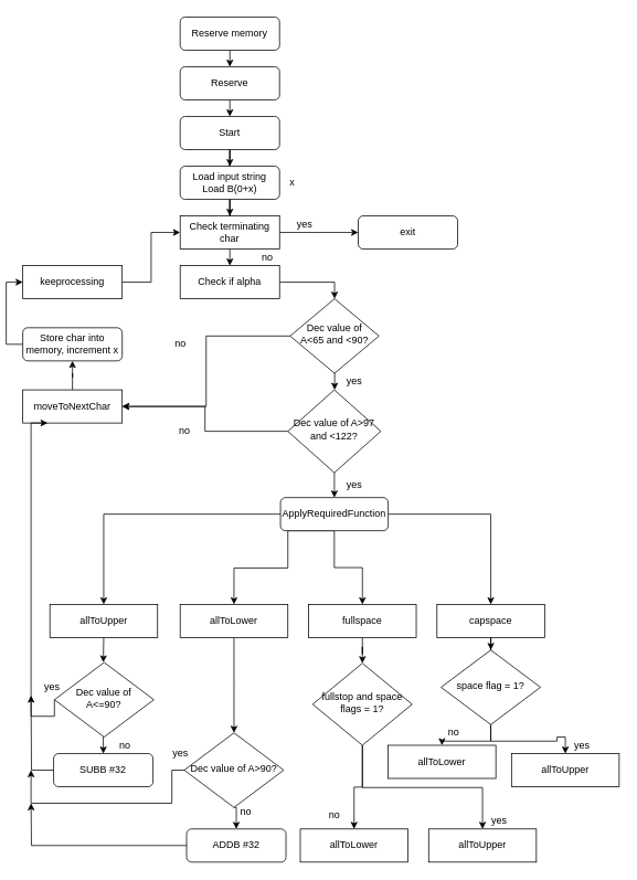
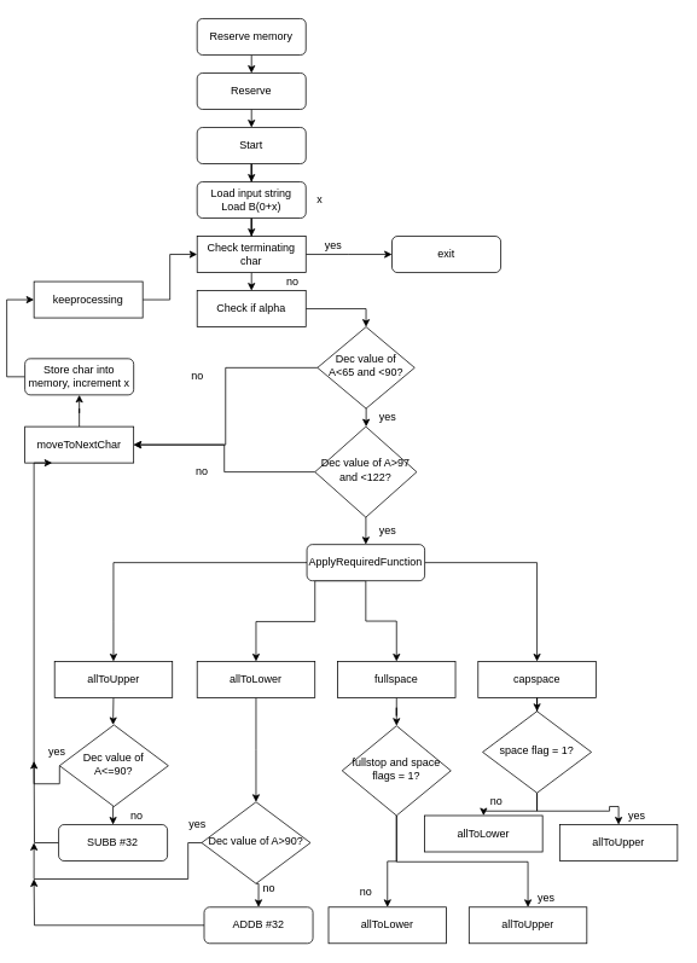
  <mxCell id="0" />
  <mxCell id="1" parent="0" />
  <mxCell id="2" style="edgeStyle=orthogonalEdgeStyle;rounded=0;orthogonalLoop=1;jettySize=auto;html=1;exitX=0.5;exitY=1;exitDx=0;exitDy=0;entryX=0.5;entryY=0;entryDx=0;entryDy=0;" parent="1" source="3" target="7" edge="1"><mxGeometry relative="1" as="geometry" /></mxCell>
  <mxCell id="3" value="Reserve" style="rounded=1;whiteSpace=wrap;html=1;fontSize=12;glass=0;strokeWidth=1;shadow=0;" parent="1" vertex="1"><mxGeometry x="210" y="80" width="120" height="40" as="geometry" /></mxCell>
  <mxCell id="4" style="edgeStyle=orthogonalEdgeStyle;rounded=0;orthogonalLoop=1;jettySize=auto;html=1;exitX=0.5;exitY=1;exitDx=0;exitDy=0;entryX=0.5;entryY=0;entryDx=0;entryDy=0;" parent="1" source="5" target="3" edge="1"><mxGeometry relative="1" as="geometry" /></mxCell>
  <mxCell id="5" value="Reserve memory" style="rounded=1;whiteSpace=wrap;html=1;fontSize=12;glass=0;strokeWidth=1;shadow=0;" parent="1" vertex="1"><mxGeometry x="210" y="20" width="120" height="40" as="geometry" /></mxCell>
  <mxCell id="6" style="edgeStyle=orthogonalEdgeStyle;rounded=0;orthogonalLoop=1;jettySize=auto;html=1;entryX=0.5;entryY=0;entryDx=0;entryDy=0;" edge="1" parent="1" source="7" target="14"><mxGeometry relative="1" as="geometry" /></mxCell>
  <mxCell id="7" value="Start" style="rounded=1;whiteSpace=wrap;html=1;fontSize=12;glass=0;strokeWidth=1;shadow=0;" parent="1" vertex="1"><mxGeometry x="210" y="140" width="120" height="40" as="geometry" /></mxCell>
  <mxCell id="8" style="edgeStyle=orthogonalEdgeStyle;rounded=0;orthogonalLoop=1;jettySize=auto;html=1;" edge="1" parent="1" source="10"><mxGeometry relative="1" as="geometry"><mxPoint x="425" y="280" as="targetPoint" /></mxGeometry></mxCell>
  <mxCell id="9" style="edgeStyle=orthogonalEdgeStyle;rounded=0;orthogonalLoop=1;jettySize=auto;html=1;entryX=0.5;entryY=0;entryDx=0;entryDy=0;" edge="1" parent="1" source="10"><mxGeometry relative="1" as="geometry"><mxPoint x="270" y="320" as="targetPoint" /></mxGeometry></mxCell>
  <mxCell id="10" value="Check terminating char" style="rounded=0;whiteSpace=wrap;html=1;fontSize=12;glass=0;strokeWidth=1;shadow=0;" parent="1" vertex="1"><mxGeometry x="210" y="260" width="120" height="40" as="geometry" /></mxCell>
  <mxCell id="11" value="x" style="text;html=1;align=center;verticalAlign=middle;resizable=0;points=[];autosize=1;" parent="1" vertex="1"><mxGeometry x="335" y="210" width="20" height="20" as="geometry" /></mxCell>
  <mxCell id="12" value="no" style="text;html=1;align=center;verticalAlign=middle;resizable=0;points=[];autosize=1;" parent="1" vertex="1"><mxGeometry x="300" y="300" width="30" height="20" as="geometry" /></mxCell>
  <mxCell id="13" style="edgeStyle=orthogonalEdgeStyle;rounded=0;orthogonalLoop=1;jettySize=auto;html=1;entryX=0.5;entryY=0;entryDx=0;entryDy=0;" edge="1" parent="1" source="14" target="10"><mxGeometry relative="1" as="geometry" /></mxCell>
  <mxCell id="14" value="Load input string Load B(0+x)" style="rounded=1;whiteSpace=wrap;html=1;fontSize=12;glass=0;strokeWidth=1;shadow=0;" parent="1" vertex="1"><mxGeometry x="210" y="200" width="120" height="40" as="geometry" /></mxCell>
  <mxCell id="15" value="yes" style="text;html=1;align=center;verticalAlign=middle;resizable=0;points=[];autosize=1;" parent="1" vertex="1"><mxGeometry x="345" y="260" width="30" height="20" as="geometry" /></mxCell>
  <mxCell id="16" style="edgeStyle=orthogonalEdgeStyle;rounded=0;orthogonalLoop=1;jettySize=auto;html=1;entryX=0;entryY=0.5;entryDx=0;entryDy=0;" edge="1" parent="1" source="17" target="10"><mxGeometry relative="1" as="geometry" /></mxCell>
- <mxCell id="17" value="keeprocessing" style="rounded=0;whiteSpace=wrap;html=1;fontSize=12;glass=0;strokeWidth=1;shadow=0;" parent="1" vertex="1"><mxGeometry x="20" y="320" width="120" height="40" as="geometry" /></mxCell>
+ <mxCell id="17" value="keeprocessing" style="rounded=0;whiteSpace=wrap;html=1;fontSize=12;glass=0;strokeWidth=1;shadow=0;" parent="1" vertex="1"><mxGeometry x="30" y="310" width="120" height="40" as="geometry" /></mxCell>
  <mxCell id="18" style="edgeStyle=orthogonalEdgeStyle;rounded=0;orthogonalLoop=1;jettySize=auto;html=1;entryX=0.5;entryY=0;entryDx=0;entryDy=0;" edge="1" parent="1" source="19" target="22"><mxGeometry relative="1" as="geometry" /></mxCell>
  <mxCell id="19" value="Check if alpha" style="rounded=0;whiteSpace=wrap;html=1;fontSize=12;glass=0;strokeWidth=1;shadow=0;" parent="1" vertex="1"><mxGeometry x="210" y="320" width="120" height="40" as="geometry" /></mxCell>
  <mxCell id="20" style="edgeStyle=orthogonalEdgeStyle;rounded=0;orthogonalLoop=1;jettySize=auto;html=1;entryX=0.5;entryY=0;entryDx=0;entryDy=0;" edge="1" parent="1" source="22" target="28"><mxGeometry relative="1" as="geometry" /></mxCell>
  <mxCell id="21" style="edgeStyle=orthogonalEdgeStyle;rounded=0;orthogonalLoop=1;jettySize=auto;html=1;entryX=1;entryY=0.5;entryDx=0;entryDy=0;" edge="1" parent="1" source="22" target="24"><mxGeometry relative="1" as="geometry" /></mxCell>
  <mxCell id="22" value="Dec value of A&amp;lt;65 and &amp;lt;90?" style="rhombus;whiteSpace=wrap;html=1;shadow=0;fontFamily=Helvetica;fontSize=12;align=center;strokeWidth=1;spacing=6;spacingTop=-4;" parent="1" vertex="1"><mxGeometry x="342.75" y="360" width="107.25" height="90" as="geometry" /></mxCell>
  <mxCell id="23" value="" style="edgeStyle=orthogonalEdgeStyle;rounded=0;orthogonalLoop=1;jettySize=auto;html=1;" parent="1" source="24" target="31" edge="1"><mxGeometry relative="1" as="geometry" /></mxCell>
  <mxCell id="24" value="moveToNextChar" style="rounded=0;whiteSpace=wrap;html=1;fontSize=12;glass=0;strokeWidth=1;shadow=0;" parent="1" vertex="1"><mxGeometry x="20" y="470" width="120" height="40" as="geometry" /></mxCell>
  <mxCell id="25" value="yes" style="text;html=1;align=center;verticalAlign=middle;resizable=0;points=[];autosize=1;" parent="1" vertex="1"><mxGeometry x="405" y="450" width="30" height="20" as="geometry" /></mxCell>
  <mxCell id="26" style="edgeStyle=orthogonalEdgeStyle;rounded=0;orthogonalLoop=1;jettySize=auto;html=1;entryX=1;entryY=0.5;entryDx=0;entryDy=0;" edge="1" parent="1" source="28" target="24"><mxGeometry relative="1" as="geometry" /></mxCell>
  <mxCell id="27" value="" style="edgeStyle=orthogonalEdgeStyle;rounded=0;orthogonalLoop=1;jettySize=auto;html=1;" edge="1" parent="1" source="28" target="36"><mxGeometry relative="1" as="geometry" /></mxCell>
  <mxCell id="28" value="Dec value of A&amp;gt;97 and &amp;lt;122?" style="rhombus;whiteSpace=wrap;html=1;shadow=0;fontFamily=Helvetica;fontSize=12;align=center;strokeWidth=1;spacing=6;spacingTop=-4;" parent="1" vertex="1"><mxGeometry x="340" y="470" width="112.25" height="100" as="geometry" /></mxCell>
  <mxCell id="29" value="yes" style="text;html=1;align=center;verticalAlign=middle;resizable=0;points=[];autosize=1;" parent="1" vertex="1"><mxGeometry x="405" y="575" width="30" height="20" as="geometry" /></mxCell>
  <mxCell id="30" style="edgeStyle=orthogonalEdgeStyle;rounded=0;orthogonalLoop=1;jettySize=auto;html=1;exitX=0;exitY=0.5;exitDx=0;exitDy=0;entryX=0;entryY=0.5;entryDx=0;entryDy=0;" parent="1" source="31" target="17" edge="1"><mxGeometry relative="1" as="geometry" /></mxCell>
  <mxCell id="31" value="Store char into memory, increment x" style="rounded=1;whiteSpace=wrap;html=1;fontSize=12;glass=0;strokeWidth=1;shadow=0;" parent="1" vertex="1"><mxGeometry x="20" y="395" width="120" height="40" as="geometry" /></mxCell>
  <mxCell id="32" style="edgeStyle=orthogonalEdgeStyle;rounded=0;orthogonalLoop=1;jettySize=auto;html=1;exitX=0.5;exitY=1;exitDx=0;exitDy=0;entryX=0.5;entryY=0;entryDx=0;entryDy=0;" parent="1" source="36" target="41" edge="1"><mxGeometry relative="1" as="geometry"><Array as="points"><mxPoint x="340" y="640" /><mxPoint x="340" y="685" /><mxPoint x="275" y="685" /></Array></mxGeometry></mxCell>
  <mxCell id="33" value="" style="edgeStyle=orthogonalEdgeStyle;rounded=0;orthogonalLoop=1;jettySize=auto;html=1;" parent="1" source="36" target="39" edge="1"><mxGeometry relative="1" as="geometry" /></mxCell>
  <mxCell id="34" style="edgeStyle=orthogonalEdgeStyle;rounded=0;orthogonalLoop=1;jettySize=auto;html=1;" edge="1" parent="1" source="36" target="43"><mxGeometry relative="1" as="geometry" /></mxCell>
  <mxCell id="35" style="edgeStyle=orthogonalEdgeStyle;rounded=0;orthogonalLoop=1;jettySize=auto;html=1;entryX=0.5;entryY=0;entryDx=0;entryDy=0;" edge="1" parent="1" source="36" target="65"><mxGeometry relative="1" as="geometry" /></mxCell>
  <mxCell id="36" value="ApplyRequiredFunction" style="whiteSpace=wrap;html=1;fontSize=12;glass=0;strokeWidth=1;shadow=0;rounded=1;" parent="1" vertex="1"><mxGeometry x="331.12" y="600" width="130" height="40" as="geometry" /></mxCell>
  <mxCell id="37" value="no" style="text;html=1;align=center;verticalAlign=middle;resizable=0;points=[];autosize=1;" parent="1" vertex="1"><mxGeometry x="200" y="510" width="30" height="20" as="geometry" /></mxCell>
  <mxCell id="38" style="edgeStyle=orthogonalEdgeStyle;rounded=0;orthogonalLoop=1;jettySize=auto;html=1;exitX=0.5;exitY=1;exitDx=0;exitDy=0;entryX=0.5;entryY=0;entryDx=0;entryDy=0;" parent="1" source="39" edge="1"><mxGeometry relative="1" as="geometry"><mxPoint x="117.23" y="799" as="targetPoint" /></mxGeometry></mxCell>
  <mxCell id="39" value="allToUpper" style="rounded=0;whiteSpace=wrap;html=1;fontSize=12;glass=0;strokeWidth=1;shadow=0;" parent="1" vertex="1"><mxGeometry x="52.73" y="729" width="130" height="40" as="geometry" /></mxCell>
  <mxCell id="40" style="edgeStyle=orthogonalEdgeStyle;rounded=0;orthogonalLoop=1;jettySize=auto;html=1;exitX=0.5;exitY=1;exitDx=0;exitDy=0;entryX=0.5;entryY=0;entryDx=0;entryDy=0;" parent="1" source="41" edge="1"><mxGeometry relative="1" as="geometry"><mxPoint x="275" y="884" as="targetPoint" /></mxGeometry></mxCell>
  <mxCell id="41" value="allToLower" style="rounded=0;whiteSpace=wrap;html=1;fontSize=12;glass=0;strokeWidth=1;shadow=0;" parent="1" vertex="1"><mxGeometry x="210" y="729" width="130" height="40" as="geometry" /></mxCell>
  <mxCell id="42" style="edgeStyle=orthogonalEdgeStyle;rounded=0;orthogonalLoop=1;jettySize=auto;html=1;entryX=0.5;entryY=0;entryDx=0;entryDy=0;" edge="1" parent="1" source="43" target="60"><mxGeometry relative="1" as="geometry" /></mxCell>
  <mxCell id="43" value="fullspace" style="rounded=0;whiteSpace=wrap;html=1;fontSize=12;glass=0;strokeWidth=1;shadow=0;" parent="1" vertex="1"><mxGeometry x="365" y="729" width="130" height="40" as="geometry" /></mxCell>
  <mxCell id="44" style="edgeStyle=orthogonalEdgeStyle;rounded=0;orthogonalLoop=1;jettySize=auto;html=1;exitX=0;exitY=0.5;exitDx=0;exitDy=0;entryX=0.25;entryY=1;entryDx=0;entryDy=0;" parent="1" source="46" target="24" edge="1"><mxGeometry relative="1" as="geometry"><Array as="points"><mxPoint x="30" y="864" /><mxPoint x="30" y="510" /></Array></mxGeometry></mxCell>
  <mxCell id="45" style="edgeStyle=orthogonalEdgeStyle;rounded=0;orthogonalLoop=1;jettySize=auto;html=1;exitX=0.5;exitY=1;exitDx=0;exitDy=0;entryX=0.5;entryY=0;entryDx=0;entryDy=0;" parent="1" source="46" target="52" edge="1"><mxGeometry relative="1" as="geometry" /></mxCell>
  <mxCell id="46" value="Dec value of A&amp;lt;=90?" style="rhombus;whiteSpace=wrap;html=1;shadow=0;fontFamily=Helvetica;fontSize=12;align=center;strokeWidth=1;spacing=6;spacingTop=-4;" parent="1" vertex="1"><mxGeometry x="58.23" y="799" width="120" height="90" as="geometry" /></mxCell>
  <mxCell id="47" style="edgeStyle=orthogonalEdgeStyle;rounded=0;orthogonalLoop=1;jettySize=auto;html=1;exitX=0.5;exitY=1;exitDx=0;exitDy=0;entryX=0.5;entryY=0;entryDx=0;entryDy=0;" parent="1" source="49" target="55" edge="1"><mxGeometry relative="1" as="geometry" /></mxCell>
  <mxCell id="48" style="edgeStyle=orthogonalEdgeStyle;rounded=0;orthogonalLoop=1;jettySize=auto;html=1;exitX=0;exitY=0.5;exitDx=0;exitDy=0;" parent="1" source="49" edge="1"><mxGeometry relative="1" as="geometry"><mxPoint x="30" y="929" as="targetPoint" /><Array as="points"><mxPoint x="200" y="929" /><mxPoint x="200" y="969" /><mxPoint x="30" y="969" /></Array></mxGeometry></mxCell>
  <mxCell id="49" value="Dec value of A&amp;gt;90?" style="rhombus;whiteSpace=wrap;html=1;shadow=0;fontFamily=Helvetica;fontSize=12;align=center;strokeWidth=1;spacing=6;spacingTop=-4;" parent="1" vertex="1"><mxGeometry x="215" y="884" width="120" height="90" as="geometry" /></mxCell>
  <mxCell id="50" value="yes" style="text;html=1;align=center;verticalAlign=middle;resizable=0;points=[];autosize=1;" parent="1" vertex="1"><mxGeometry x="40" y="819" width="30" height="20" as="geometry" /></mxCell>
  <mxCell id="51" style="edgeStyle=orthogonalEdgeStyle;rounded=0;orthogonalLoop=1;jettySize=auto;html=1;exitX=0;exitY=0.5;exitDx=0;exitDy=0;" parent="1" source="52" edge="1"><mxGeometry relative="1" as="geometry"><mxPoint x="30" y="839" as="targetPoint" /></mxGeometry></mxCell>
  <mxCell id="52" value="SUBB #32" style="rounded=1;whiteSpace=wrap;html=1;fontSize=12;glass=0;strokeWidth=1;shadow=0;" parent="1" vertex="1"><mxGeometry x="57.23" y="909" width="120" height="40" as="geometry" /></mxCell>
  <mxCell id="53" value="no" style="text;html=1;align=center;verticalAlign=middle;resizable=0;points=[];autosize=1;" parent="1" vertex="1"><mxGeometry x="127.73" y="889" width="30" height="20" as="geometry" /></mxCell>
  <mxCell id="54" style="edgeStyle=orthogonalEdgeStyle;rounded=0;orthogonalLoop=1;jettySize=auto;html=1;exitX=0;exitY=0.5;exitDx=0;exitDy=0;" parent="1" source="55" edge="1"><mxGeometry relative="1" as="geometry"><mxPoint x="30" y="969" as="targetPoint" /></mxGeometry></mxCell>
  <mxCell id="55" value="ADDB #32" style="rounded=1;whiteSpace=wrap;html=1;fontSize=12;glass=0;strokeWidth=1;shadow=0;" parent="1" vertex="1"><mxGeometry x="217.75" y="1000" width="120" height="40" as="geometry" /></mxCell>
  <mxCell id="56" value="yes" style="text;html=1;align=center;verticalAlign=middle;resizable=0;points=[];autosize=1;" parent="1" vertex="1"><mxGeometry x="195" y="899" width="30" height="20" as="geometry" /></mxCell>
  <mxCell id="57" value="no" style="text;html=1;align=center;verticalAlign=middle;resizable=0;points=[];autosize=1;" parent="1" vertex="1"><mxGeometry x="274" y="969" width="30" height="20" as="geometry" /></mxCell>
  <mxCell id="58" style="edgeStyle=orthogonalEdgeStyle;rounded=0;orthogonalLoop=1;jettySize=auto;html=1;entryX=0.5;entryY=0;entryDx=0;entryDy=0;" edge="1" parent="1" source="60" target="66"><mxGeometry relative="1" as="geometry" /></mxCell>
  <mxCell id="59" style="edgeStyle=orthogonalEdgeStyle;rounded=0;orthogonalLoop=1;jettySize=auto;html=1;" edge="1" parent="1" source="60" target="61"><mxGeometry relative="1" as="geometry"><Array as="points"><mxPoint x="430" y="950" /><mxPoint x="575" y="950" /></Array></mxGeometry></mxCell>
  <mxCell id="60" value="fullstop and space flags = 1?" style="rhombus;whiteSpace=wrap;html=1;shadow=0;fontFamily=Helvetica;fontSize=12;align=center;strokeWidth=1;spacing=6;spacingTop=-4;" parent="1" vertex="1"><mxGeometry x="370" y="800" width="120" height="99" as="geometry" /></mxCell>
  <mxCell id="61" value="allToUpper" style="rounded=0;whiteSpace=wrap;html=1;fontSize=12;glass=0;strokeWidth=1;shadow=0;" parent="1" vertex="1"><mxGeometry x="510" y="1000" width="130" height="40" as="geometry" /></mxCell>
  <mxCell id="62" value="exit" style="rounded=1;whiteSpace=wrap;html=1;fontSize=12;glass=0;strokeWidth=1;shadow=0;" vertex="1" parent="1"><mxGeometry x="425" y="260" width="120" height="40" as="geometry" /></mxCell>
  <mxCell id="63" value="no" style="text;html=1;align=center;verticalAlign=middle;resizable=0;points=[];autosize=1;" vertex="1" parent="1"><mxGeometry x="195" y="405" width="30" height="20" as="geometry" /></mxCell>
  <mxCell id="64" style="edgeStyle=orthogonalEdgeStyle;rounded=0;orthogonalLoop=1;jettySize=auto;html=1;" edge="1" parent="1" source="65" target="71"><mxGeometry relative="1" as="geometry" /></mxCell>
  <mxCell id="65" value="capspace" style="rounded=0;whiteSpace=wrap;html=1;fontSize=12;glass=0;strokeWidth=1;shadow=0;" vertex="1" parent="1"><mxGeometry x="520" y="729" width="130" height="40" as="geometry" /></mxCell>
  <mxCell id="66" value="allToLower" style="rounded=0;whiteSpace=wrap;html=1;fontSize=12;glass=0;strokeWidth=1;shadow=0;" vertex="1" parent="1"><mxGeometry x="355" y="1000" width="130" height="40" as="geometry" /></mxCell>
  <mxCell id="67" value="allToUpper" style="rounded=0;whiteSpace=wrap;html=1;fontSize=12;glass=0;strokeWidth=1;shadow=0;" vertex="1" parent="1"><mxGeometry x="610" y="909" width="130" height="40" as="geometry" /></mxCell>
  <mxCell id="68" value="allToLower" style="rounded=0;whiteSpace=wrap;html=1;fontSize=12;glass=0;strokeWidth=1;shadow=0;" vertex="1" parent="1"><mxGeometry x="461.12" y="899" width="130" height="40" as="geometry" /></mxCell>
  <mxCell id="69" style="edgeStyle=orthogonalEdgeStyle;rounded=0;orthogonalLoop=1;jettySize=auto;html=1;" edge="1" parent="1" source="71" target="68"><mxGeometry relative="1" as="geometry" /></mxCell>
  <mxCell id="70" style="edgeStyle=orthogonalEdgeStyle;rounded=0;orthogonalLoop=1;jettySize=auto;html=1;" edge="1" parent="1" source="71" target="67"><mxGeometry relative="1" as="geometry" /></mxCell>
  <mxCell id="71" value="space flag = 1?" style="rhombus;whiteSpace=wrap;html=1;shadow=0;fontFamily=Helvetica;fontSize=12;align=center;strokeWidth=1;spacing=6;spacingTop=-4;" vertex="1" parent="1"><mxGeometry x="525" y="784" width="120" height="90" as="geometry" /></mxCell>
  <mxCell id="72" value="no" style="text;html=1;align=center;verticalAlign=middle;resizable=0;points=[];autosize=1;" vertex="1" parent="1"><mxGeometry x="381.37" y="974" width="30" height="20" as="geometry" /></mxCell>
  <mxCell id="73" value="no" style="text;html=1;align=center;verticalAlign=middle;resizable=0;points=[];autosize=1;" vertex="1" parent="1"><mxGeometry x="525" y="874" width="30" height="20" as="geometry" /></mxCell>
  <mxCell id="74" value="yes" style="text;html=1;align=center;verticalAlign=middle;resizable=0;points=[];autosize=1;" vertex="1" parent="1"><mxGeometry x="580" y="980" width="30" height="20" as="geometry" /></mxCell>
  <mxCell id="75" value="yes" style="text;html=1;align=center;verticalAlign=middle;resizable=0;points=[];autosize=1;" vertex="1" parent="1"><mxGeometry x="680" y="889" width="30" height="20" as="geometry" /></mxCell>
